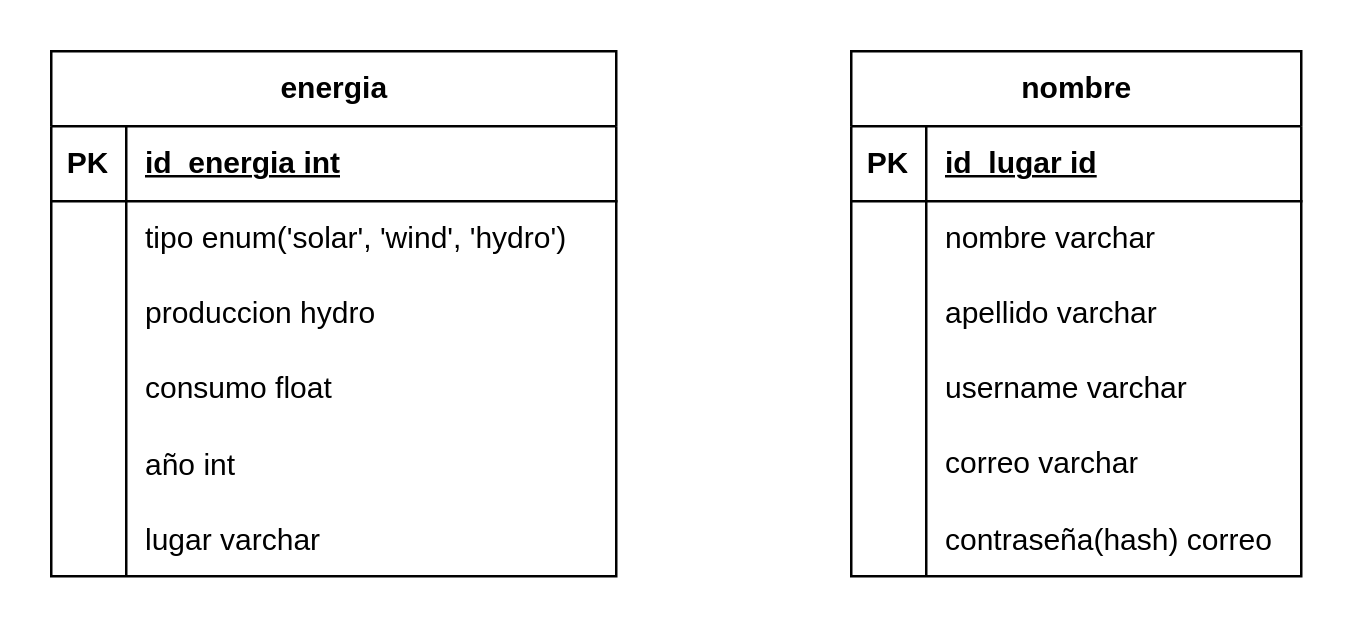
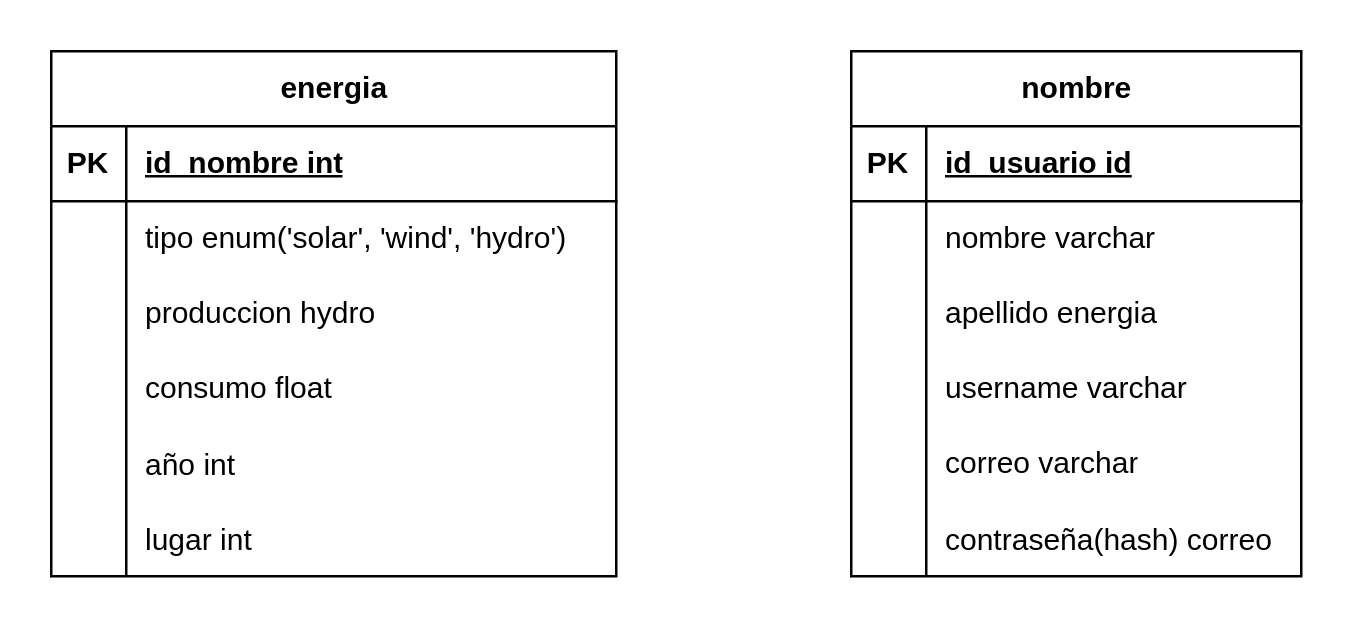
  <mxCell id="0" />
  <mxCell id="1" parent="0" />
  <mxCell id="2" value="energia" style="shape=table;startSize=30;container=1;collapsible=1;childLayout=tableLayout;fixedRows=1;rowLines=0;fontStyle=1;align=center;resizeLast=1;html=1;" vertex="1" parent="1"><mxGeometry x="20" y="20" width="226" height="210" as="geometry" /></mxCell>
  <mxCell id="3" value="" style="shape=tableRow;horizontal=0;startSize=0;swimlaneHead=0;swimlaneBody=0;fillColor=none;collapsible=0;dropTarget=0;points=[[0,0.5],[1,0.5]];portConstraint=eastwest;top=0;left=0;right=0;bottom=1;" vertex="1" parent="2"><mxGeometry y="30" width="226" height="30" as="geometry" /></mxCell>
  <mxCell id="4" value="PK" style="shape=partialRectangle;connectable=0;fillColor=none;top=0;left=0;bottom=0;right=0;fontStyle=1;overflow=hidden;whiteSpace=wrap;html=1;" vertex="1" parent="3"><mxGeometry width="30" height="30" as="geometry"><mxRectangle width="30" height="30" as="alternateBounds" /></mxGeometry></mxCell>
- <mxCell id="5" value="id_energia int" style="shape=partialRectangle;connectable=0;fillColor=none;top=0;left=0;bottom=0;right=0;align=left;spacingLeft=6;fontStyle=5;overflow=hidden;whiteSpace=wrap;html=1;" vertex="1" parent="3"><mxGeometry x="30" width="196" height="30" as="geometry"><mxRectangle width="196" height="30" as="alternateBounds" /></mxGeometry></mxCell>
+ <mxCell id="5" value="id_nombre int" style="shape=partialRectangle;connectable=0;fillColor=none;top=0;left=0;bottom=0;right=0;align=left;spacingLeft=6;fontStyle=5;overflow=hidden;whiteSpace=wrap;html=1;" vertex="1" parent="3"><mxGeometry x="30" width="196" height="30" as="geometry"><mxRectangle width="196" height="30" as="alternateBounds" /></mxGeometry></mxCell>
  <mxCell id="6" value="" style="shape=tableRow;horizontal=0;startSize=0;swimlaneHead=0;swimlaneBody=0;fillColor=none;collapsible=0;dropTarget=0;points=[[0,0.5],[1,0.5]];portConstraint=eastwest;top=0;left=0;right=0;bottom=0;" vertex="1" parent="2"><mxGeometry y="60" width="226" height="30" as="geometry" /></mxCell>
  <mxCell id="7" value="" style="shape=partialRectangle;connectable=0;fillColor=none;top=0;left=0;bottom=0;right=0;editable=1;overflow=hidden;whiteSpace=wrap;html=1;" vertex="1" parent="6"><mxGeometry width="30" height="30" as="geometry"><mxRectangle width="30" height="30" as="alternateBounds" /></mxGeometry></mxCell>
  <mxCell id="8" value="tipo enum('solar', 'wind', 'hydro')" style="shape=partialRectangle;connectable=0;fillColor=none;top=0;left=0;bottom=0;right=0;align=left;spacingLeft=6;overflow=hidden;whiteSpace=wrap;html=1;" vertex="1" parent="6"><mxGeometry x="30" width="196" height="30" as="geometry"><mxRectangle width="196" height="30" as="alternateBounds" /></mxGeometry></mxCell>
  <mxCell id="9" value="" style="shape=tableRow;horizontal=0;startSize=0;swimlaneHead=0;swimlaneBody=0;fillColor=none;collapsible=0;dropTarget=0;points=[[0,0.5],[1,0.5]];portConstraint=eastwest;top=0;left=0;right=0;bottom=0;" vertex="1" parent="2"><mxGeometry y="90" width="226" height="30" as="geometry" /></mxCell>
  <mxCell id="10" value="" style="shape=partialRectangle;connectable=0;fillColor=none;top=0;left=0;bottom=0;right=0;editable=1;overflow=hidden;whiteSpace=wrap;html=1;" vertex="1" parent="9"><mxGeometry width="30" height="30" as="geometry"><mxRectangle width="30" height="30" as="alternateBounds" /></mxGeometry></mxCell>
  <mxCell id="11" value="produccion hydro" style="shape=partialRectangle;connectable=0;fillColor=none;top=0;left=0;bottom=0;right=0;align=left;spacingLeft=6;overflow=hidden;whiteSpace=wrap;html=1;" vertex="1" parent="9"><mxGeometry x="30" width="196" height="30" as="geometry"><mxRectangle width="196" height="30" as="alternateBounds" /></mxGeometry></mxCell>
  <mxCell id="12" value="" style="shape=tableRow;horizontal=0;startSize=0;swimlaneHead=0;swimlaneBody=0;fillColor=none;collapsible=0;dropTarget=0;points=[[0,0.5],[1,0.5]];portConstraint=eastwest;top=0;left=0;right=0;bottom=0;" vertex="1" parent="2"><mxGeometry y="120" width="226" height="30" as="geometry" /></mxCell>
  <mxCell id="13" value="" style="shape=partialRectangle;connectable=0;fillColor=none;top=0;left=0;bottom=0;right=0;editable=1;overflow=hidden;whiteSpace=wrap;html=1;" vertex="1" parent="12"><mxGeometry width="30" height="30" as="geometry"><mxRectangle width="30" height="30" as="alternateBounds" /></mxGeometry></mxCell>
  <mxCell id="14" value="consumo float" style="shape=partialRectangle;connectable=0;fillColor=none;top=0;left=0;bottom=0;right=0;align=left;spacingLeft=6;overflow=hidden;whiteSpace=wrap;html=1;" vertex="1" parent="12"><mxGeometry x="30" width="196" height="30" as="geometry"><mxRectangle width="196" height="30" as="alternateBounds" /></mxGeometry></mxCell>
  <mxCell id="15" value="" style="shape=tableRow;horizontal=0;startSize=0;swimlaneHead=0;swimlaneBody=0;fillColor=none;collapsible=0;dropTarget=0;points=[[0,0.5],[1,0.5]];portConstraint=eastwest;top=0;left=0;right=0;bottom=0;" vertex="1" parent="2"><mxGeometry y="150" width="226" height="30" as="geometry" /></mxCell>
  <mxCell id="16" value="" style="shape=partialRectangle;connectable=0;fillColor=none;top=0;left=0;bottom=0;right=0;editable=1;overflow=hidden;" vertex="1" parent="15"><mxGeometry width="30" height="30" as="geometry"><mxRectangle width="30" height="30" as="alternateBounds" /></mxGeometry></mxCell>
  <mxCell id="17" value="año int" style="shape=partialRectangle;connectable=0;fillColor=none;top=0;left=0;bottom=0;right=0;align=left;spacingLeft=6;overflow=hidden;" vertex="1" parent="15"><mxGeometry x="30" width="196" height="30" as="geometry"><mxRectangle width="196" height="30" as="alternateBounds" /></mxGeometry></mxCell>
  <mxCell id="18" value="" style="shape=tableRow;horizontal=0;startSize=0;swimlaneHead=0;swimlaneBody=0;fillColor=none;collapsible=0;dropTarget=0;points=[[0,0.5],[1,0.5]];portConstraint=eastwest;top=0;left=0;right=0;bottom=0;" vertex="1" parent="2"><mxGeometry y="180" width="226" height="30" as="geometry" /></mxCell>
  <mxCell id="19" value="" style="shape=partialRectangle;connectable=0;fillColor=none;top=0;left=0;bottom=0;right=0;editable=1;overflow=hidden;" vertex="1" parent="18"><mxGeometry width="30" height="30" as="geometry"><mxRectangle width="30" height="30" as="alternateBounds" /></mxGeometry></mxCell>
- <mxCell id="20" value="lugar varchar" style="shape=partialRectangle;connectable=0;fillColor=none;top=0;left=0;bottom=0;right=0;align=left;spacingLeft=6;overflow=hidden;" vertex="1" parent="18"><mxGeometry x="30" width="196" height="30" as="geometry"><mxRectangle width="196" height="30" as="alternateBounds" /></mxGeometry></mxCell>
+ <mxCell id="20" value="lugar int" style="shape=partialRectangle;connectable=0;fillColor=none;top=0;left=0;bottom=0;right=0;align=left;spacingLeft=6;overflow=hidden;" vertex="1" parent="18"><mxGeometry x="30" width="196" height="30" as="geometry"><mxRectangle width="196" height="30" as="alternateBounds" /></mxGeometry></mxCell>
  <mxCell id="21" value="nombre" style="shape=table;startSize=30;container=1;collapsible=1;childLayout=tableLayout;fixedRows=1;rowLines=0;fontStyle=1;align=center;resizeLast=1;html=1;" vertex="1" parent="1"><mxGeometry x="340" y="20" width="180" height="210" as="geometry" /></mxCell>
  <mxCell id="22" value="" style="shape=tableRow;horizontal=0;startSize=0;swimlaneHead=0;swimlaneBody=0;fillColor=none;collapsible=0;dropTarget=0;points=[[0,0.5],[1,0.5]];portConstraint=eastwest;top=0;left=0;right=0;bottom=1;" vertex="1" parent="21"><mxGeometry y="30" width="180" height="30" as="geometry" /></mxCell>
  <mxCell id="23" value="PK" style="shape=partialRectangle;connectable=0;fillColor=none;top=0;left=0;bottom=0;right=0;fontStyle=1;overflow=hidden;whiteSpace=wrap;html=1;" vertex="1" parent="22"><mxGeometry width="30" height="30" as="geometry"><mxRectangle width="30" height="30" as="alternateBounds" /></mxGeometry></mxCell>
- <mxCell id="24" value="id_lugar id" style="shape=partialRectangle;connectable=0;fillColor=none;top=0;left=0;bottom=0;right=0;align=left;spacingLeft=6;fontStyle=5;overflow=hidden;whiteSpace=wrap;html=1;" vertex="1" parent="22"><mxGeometry x="30" width="150" height="30" as="geometry"><mxRectangle width="150" height="30" as="alternateBounds" /></mxGeometry></mxCell>
+ <mxCell id="24" value="id_usuario id" style="shape=partialRectangle;connectable=0;fillColor=none;top=0;left=0;bottom=0;right=0;align=left;spacingLeft=6;fontStyle=5;overflow=hidden;whiteSpace=wrap;html=1;" vertex="1" parent="22"><mxGeometry x="30" width="150" height="30" as="geometry"><mxRectangle width="150" height="30" as="alternateBounds" /></mxGeometry></mxCell>
  <mxCell id="25" value="" style="shape=tableRow;horizontal=0;startSize=0;swimlaneHead=0;swimlaneBody=0;fillColor=none;collapsible=0;dropTarget=0;points=[[0,0.5],[1,0.5]];portConstraint=eastwest;top=0;left=0;right=0;bottom=0;" vertex="1" parent="21"><mxGeometry y="60" width="180" height="30" as="geometry" /></mxCell>
  <mxCell id="26" value="" style="shape=partialRectangle;connectable=0;fillColor=none;top=0;left=0;bottom=0;right=0;editable=1;overflow=hidden;whiteSpace=wrap;html=1;" vertex="1" parent="25"><mxGeometry width="30" height="30" as="geometry"><mxRectangle width="30" height="30" as="alternateBounds" /></mxGeometry></mxCell>
  <mxCell id="27" value="nombre varchar" style="shape=partialRectangle;connectable=0;fillColor=none;top=0;left=0;bottom=0;right=0;align=left;spacingLeft=6;overflow=hidden;whiteSpace=wrap;html=1;" vertex="1" parent="25"><mxGeometry x="30" width="150" height="30" as="geometry"><mxRectangle width="150" height="30" as="alternateBounds" /></mxGeometry></mxCell>
  <mxCell id="28" value="" style="shape=tableRow;horizontal=0;startSize=0;swimlaneHead=0;swimlaneBody=0;fillColor=none;collapsible=0;dropTarget=0;points=[[0,0.5],[1,0.5]];portConstraint=eastwest;top=0;left=0;right=0;bottom=0;" vertex="1" parent="21"><mxGeometry y="90" width="180" height="30" as="geometry" /></mxCell>
  <mxCell id="29" value="" style="shape=partialRectangle;connectable=0;fillColor=none;top=0;left=0;bottom=0;right=0;editable=1;overflow=hidden;whiteSpace=wrap;html=1;" vertex="1" parent="28"><mxGeometry width="30" height="30" as="geometry"><mxRectangle width="30" height="30" as="alternateBounds" /></mxGeometry></mxCell>
- <mxCell id="30" value="apellido varchar" style="shape=partialRectangle;connectable=0;fillColor=none;top=0;left=0;bottom=0;right=0;align=left;spacingLeft=6;overflow=hidden;whiteSpace=wrap;html=1;" vertex="1" parent="28"><mxGeometry x="30" width="150" height="30" as="geometry"><mxRectangle width="150" height="30" as="alternateBounds" /></mxGeometry></mxCell>
+ <mxCell id="30" value="apellido energia" style="shape=partialRectangle;connectable=0;fillColor=none;top=0;left=0;bottom=0;right=0;align=left;spacingLeft=6;overflow=hidden;whiteSpace=wrap;html=1;" vertex="1" parent="28"><mxGeometry x="30" width="150" height="30" as="geometry"><mxRectangle width="150" height="30" as="alternateBounds" /></mxGeometry></mxCell>
  <mxCell id="31" value="" style="shape=tableRow;horizontal=0;startSize=0;swimlaneHead=0;swimlaneBody=0;fillColor=none;collapsible=0;dropTarget=0;points=[[0,0.5],[1,0.5]];portConstraint=eastwest;top=0;left=0;right=0;bottom=0;" vertex="1" parent="21"><mxGeometry y="120" width="180" height="30" as="geometry" /></mxCell>
  <mxCell id="32" value="" style="shape=partialRectangle;connectable=0;fillColor=none;top=0;left=0;bottom=0;right=0;editable=1;overflow=hidden;whiteSpace=wrap;html=1;" vertex="1" parent="31"><mxGeometry width="30" height="30" as="geometry"><mxRectangle width="30" height="30" as="alternateBounds" /></mxGeometry></mxCell>
  <mxCell id="33" value="username varchar" style="shape=partialRectangle;connectable=0;fillColor=none;top=0;left=0;bottom=0;right=0;align=left;spacingLeft=6;overflow=hidden;whiteSpace=wrap;html=1;" vertex="1" parent="31"><mxGeometry x="30" width="150" height="30" as="geometry"><mxRectangle width="150" height="30" as="alternateBounds" /></mxGeometry></mxCell>
  <mxCell id="34" value="" style="shape=tableRow;horizontal=0;startSize=0;swimlaneHead=0;swimlaneBody=0;fillColor=none;collapsible=0;dropTarget=0;points=[[0,0.5],[1,0.5]];portConstraint=eastwest;top=0;left=0;right=0;bottom=0;" vertex="1" parent="21"><mxGeometry y="150" width="180" height="30" as="geometry" /></mxCell>
  <mxCell id="35" value="" style="shape=partialRectangle;connectable=0;fillColor=none;top=0;left=0;bottom=0;right=0;editable=1;overflow=hidden;whiteSpace=wrap;html=1;" vertex="1" parent="34"><mxGeometry width="30" height="30" as="geometry"><mxRectangle width="30" height="30" as="alternateBounds" /></mxGeometry></mxCell>
  <mxCell id="36" value="correo varchar" style="shape=partialRectangle;connectable=0;fillColor=none;top=0;left=0;bottom=0;right=0;align=left;spacingLeft=6;overflow=hidden;whiteSpace=wrap;html=1;" vertex="1" parent="34"><mxGeometry x="30" width="150" height="30" as="geometry"><mxRectangle width="150" height="30" as="alternateBounds" /></mxGeometry></mxCell>
  <mxCell id="37" value="" style="shape=tableRow;horizontal=0;startSize=0;swimlaneHead=0;swimlaneBody=0;fillColor=none;collapsible=0;dropTarget=0;points=[[0,0.5],[1,0.5]];portConstraint=eastwest;top=0;left=0;right=0;bottom=0;" vertex="1" parent="21"><mxGeometry y="180" width="180" height="30" as="geometry" /></mxCell>
  <mxCell id="38" value="" style="shape=partialRectangle;connectable=0;fillColor=none;top=0;left=0;bottom=0;right=0;editable=1;overflow=hidden;" vertex="1" parent="37"><mxGeometry width="30" height="30" as="geometry"><mxRectangle width="30" height="30" as="alternateBounds" /></mxGeometry></mxCell>
  <mxCell id="39" value="contraseña(hash) correo" style="shape=partialRectangle;connectable=0;fillColor=none;top=0;left=0;bottom=0;right=0;align=left;spacingLeft=6;overflow=hidden;" vertex="1" parent="37"><mxGeometry x="30" width="150" height="30" as="geometry"><mxRectangle width="150" height="30" as="alternateBounds" /></mxGeometry></mxCell>
